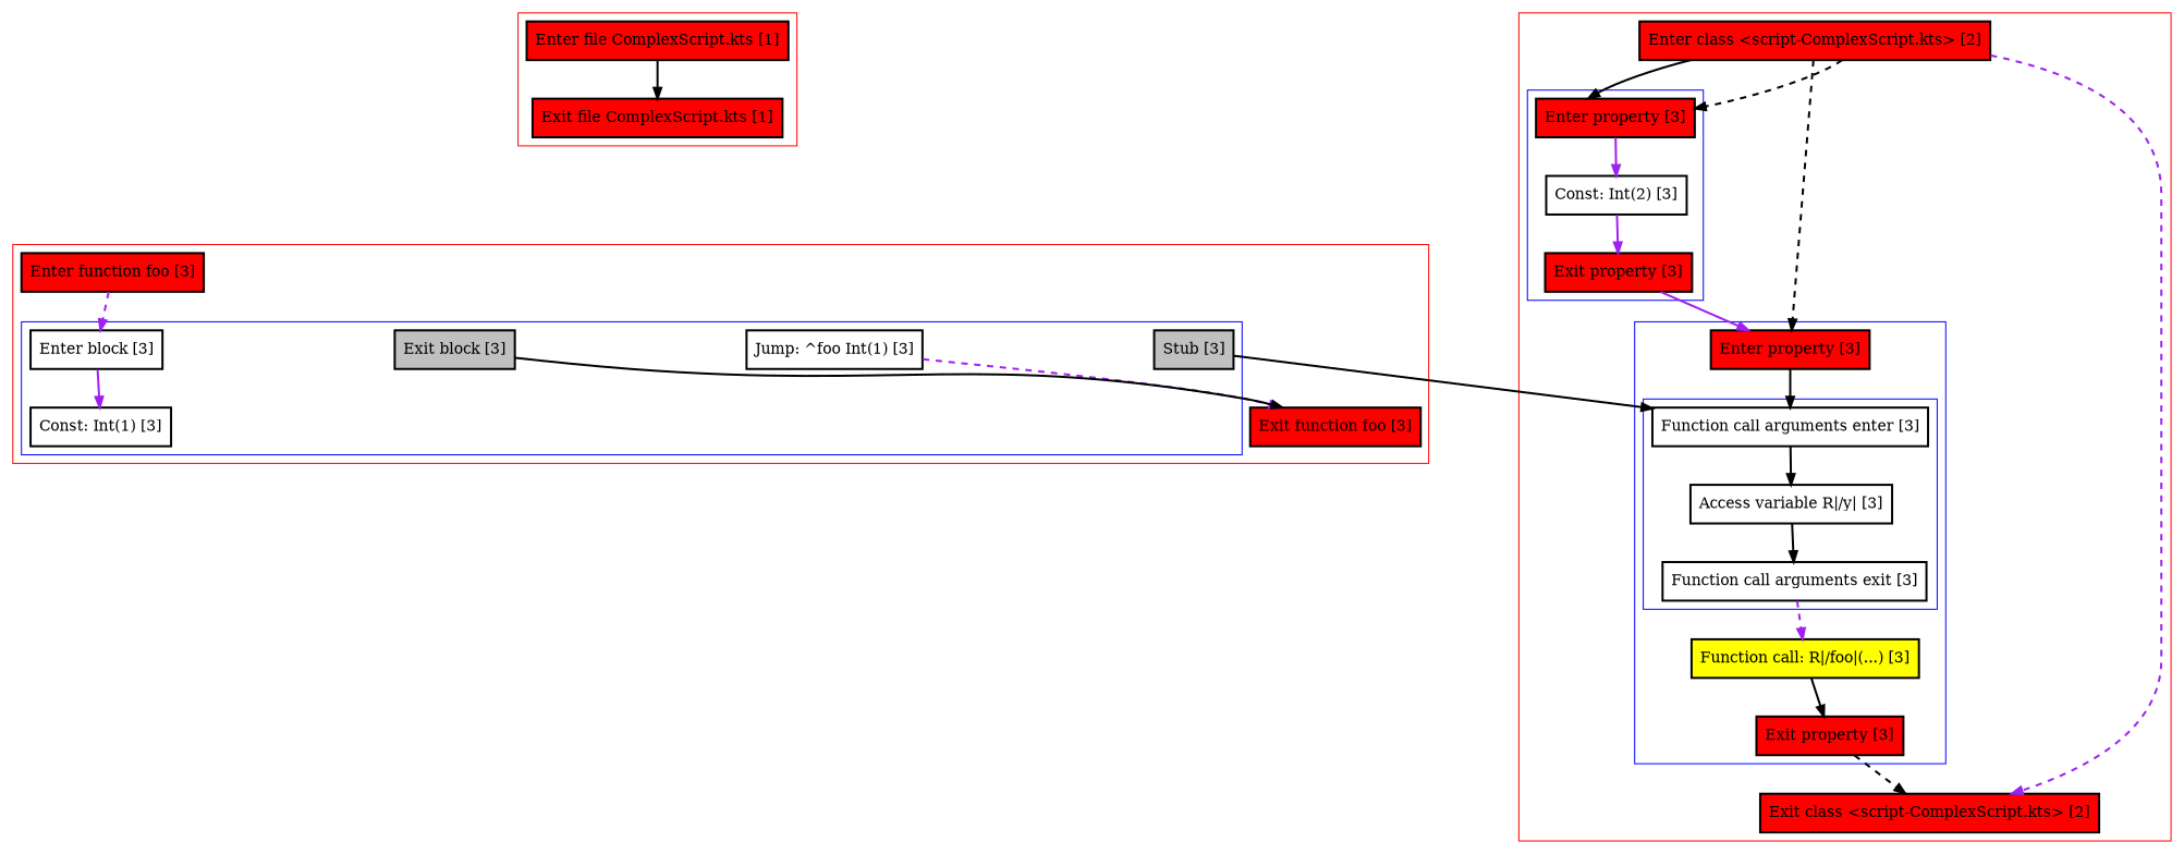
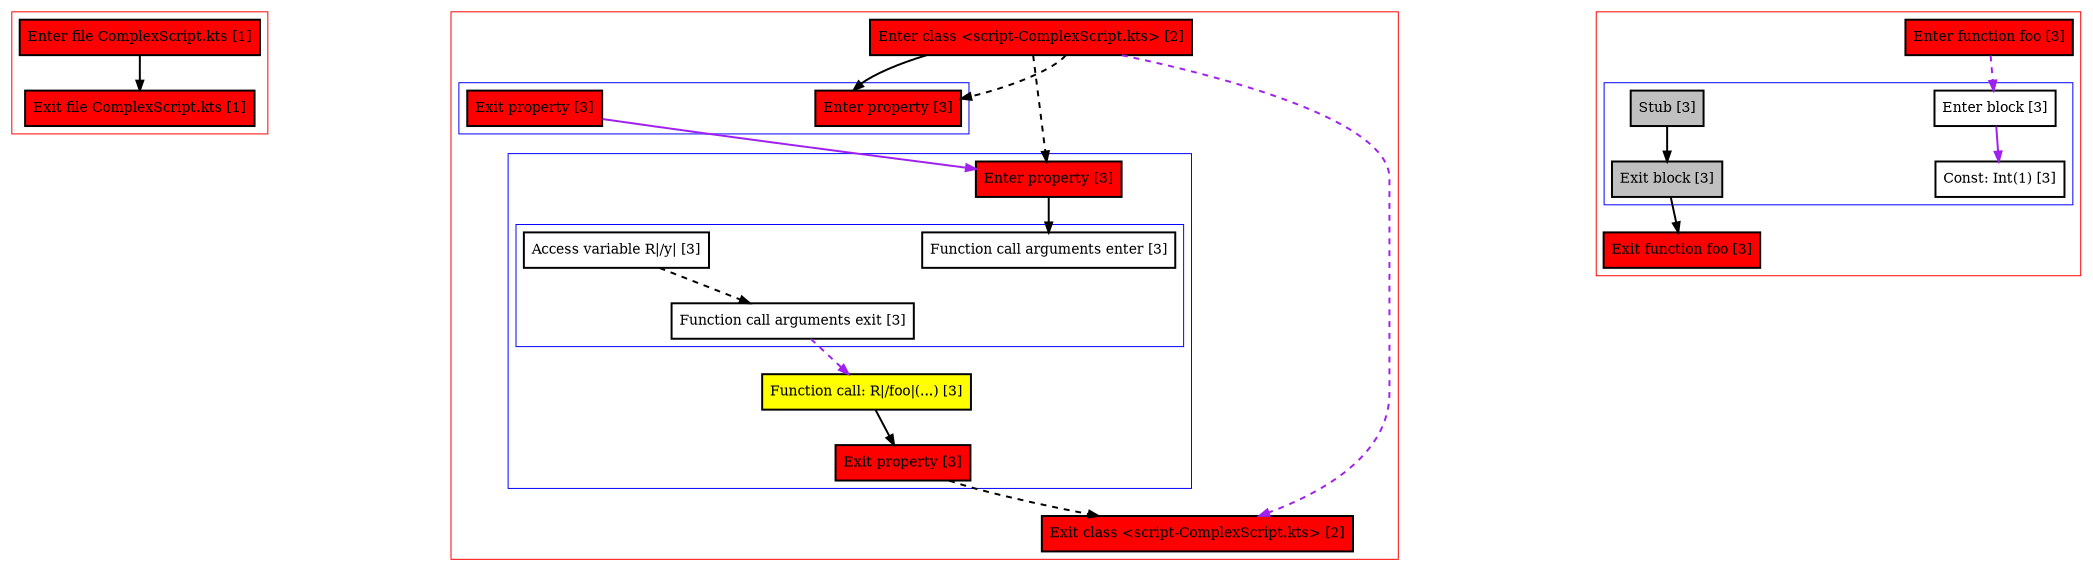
  digraph {
    nodesep=3
    node [fillcolor=red penwidth=2 shape=box style=filled]
    edge [color=black penwidth=2 style=dashed]
    n1 [label="Enter file ComplexScript.kts [1]"]
    n2 [label="Exit file ComplexScript.kts [1]"]
    n3 [label="Enter property [3]"]
-   n4 [label="Const: Int(2) [3]" fillcolor="" style=""]
    n5 [label="Exit property [3]"]
    n6 [label="Function call arguments enter [3]" fillcolor="" style=""]
    n7 [label="Access variable R|/y| [3]" fillcolor="" style=""]
    n8 [label="Function call arguments exit [3]" fillcolor="" style=""]
    n9 [label="Enter property [3]"]
    n10 [fillcolor=yellow label="Function call: R|/foo|(...) [3]"]
    n11 [label="Exit property [3]"]
    n12 [label="Enter class <script-ComplexScript.kts> [2]"]
    n13 [label="Exit class <script-ComplexScript.kts> [2]"]
    n14 [label="Enter block [3]" fillcolor="" style=""]
    n15 [label="Const: Int(1) [3]" fillcolor="" style=""]
-   n16 [label="Jump: ^foo Int(1) [3]" fillcolor="" style=""]
    n17 [fillcolor=gray label="Stub [3]"]
    n18 [fillcolor=gray label="Exit block [3]"]
    n19 [label="Enter function foo [3]"]
    n20 [label="Exit function foo [3]"]
    subgraph cluster_1 {
      color=red
      n1
      n2
    }
    subgraph cluster_2 {
      color=red
      n12
      n13
      subgraph cluster_3 {
        color=blue
        n3
-       n4
        n5
      }
      subgraph cluster_4 {
        color=blue
        n9
        n10
        n11
        subgraph cluster_5 {
          color=blue
          n6
          n7
          n8
        }
      }
    }
    subgraph cluster_6 {
      color=red
      n19
      n20
      subgraph cluster_7 {
        color=blue
        n14
        n15
-       n16
        n17
        n18
      }
    }
    n1 -> n2 [style=solid]
-   n3 -> n4 [color=purple style=bold]
-   n4 -> n5 [color=purple style=solid]
    n5 -> n9 [color=purple style=solid]
-   n6 -> n7 [style=bold]
-   n7 -> n8 [style=bold]
+   n7 -> n8
    n8 -> n10 [color=purple]
    n9 -> n6 [style=bold]
    n10 -> n11 [style=bold]
    n11 -> n13
    n12 -> n3 [style=solid]
    n12 -> n3
    n12 -> n9
    n12 -> n13 [color=purple]
    n14 -> n15 [color=purple style=bold]
-   n16 -> n20 [color=purple]
-   n17 -> n6 [style=solid]
+   n17 -> n18 [style=solid]
    n18 -> n20 [style=solid]
    n19 -> n14 [color=purple]
  }
